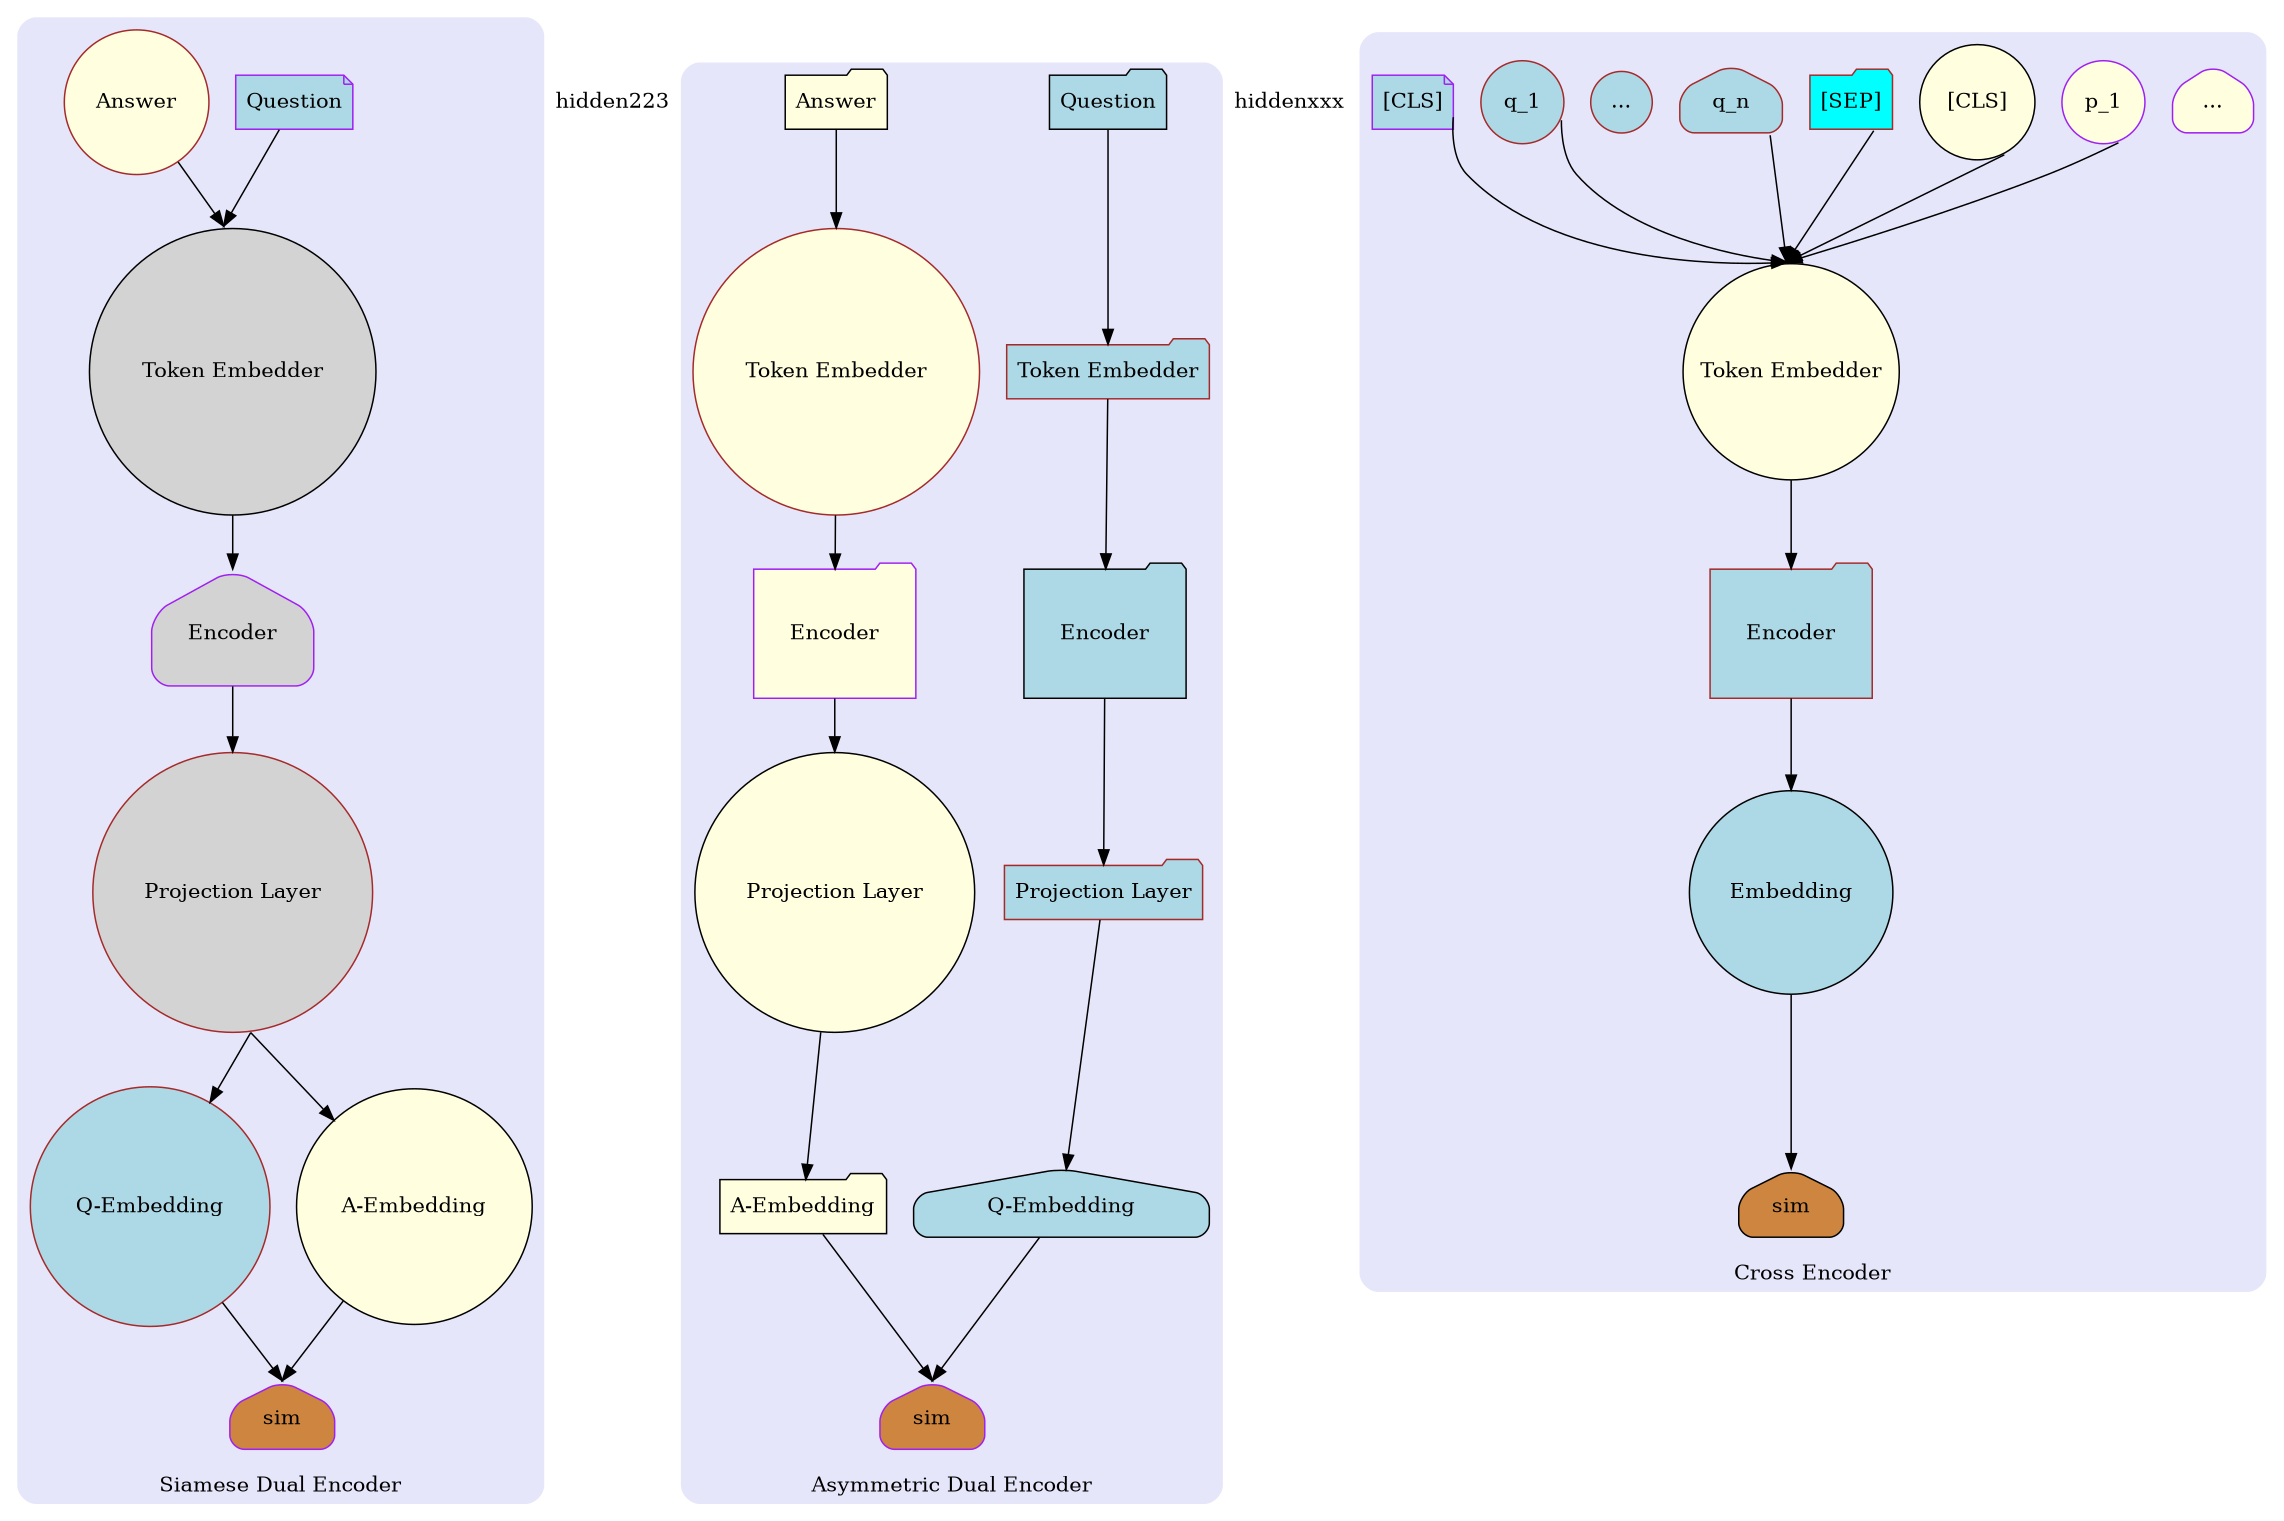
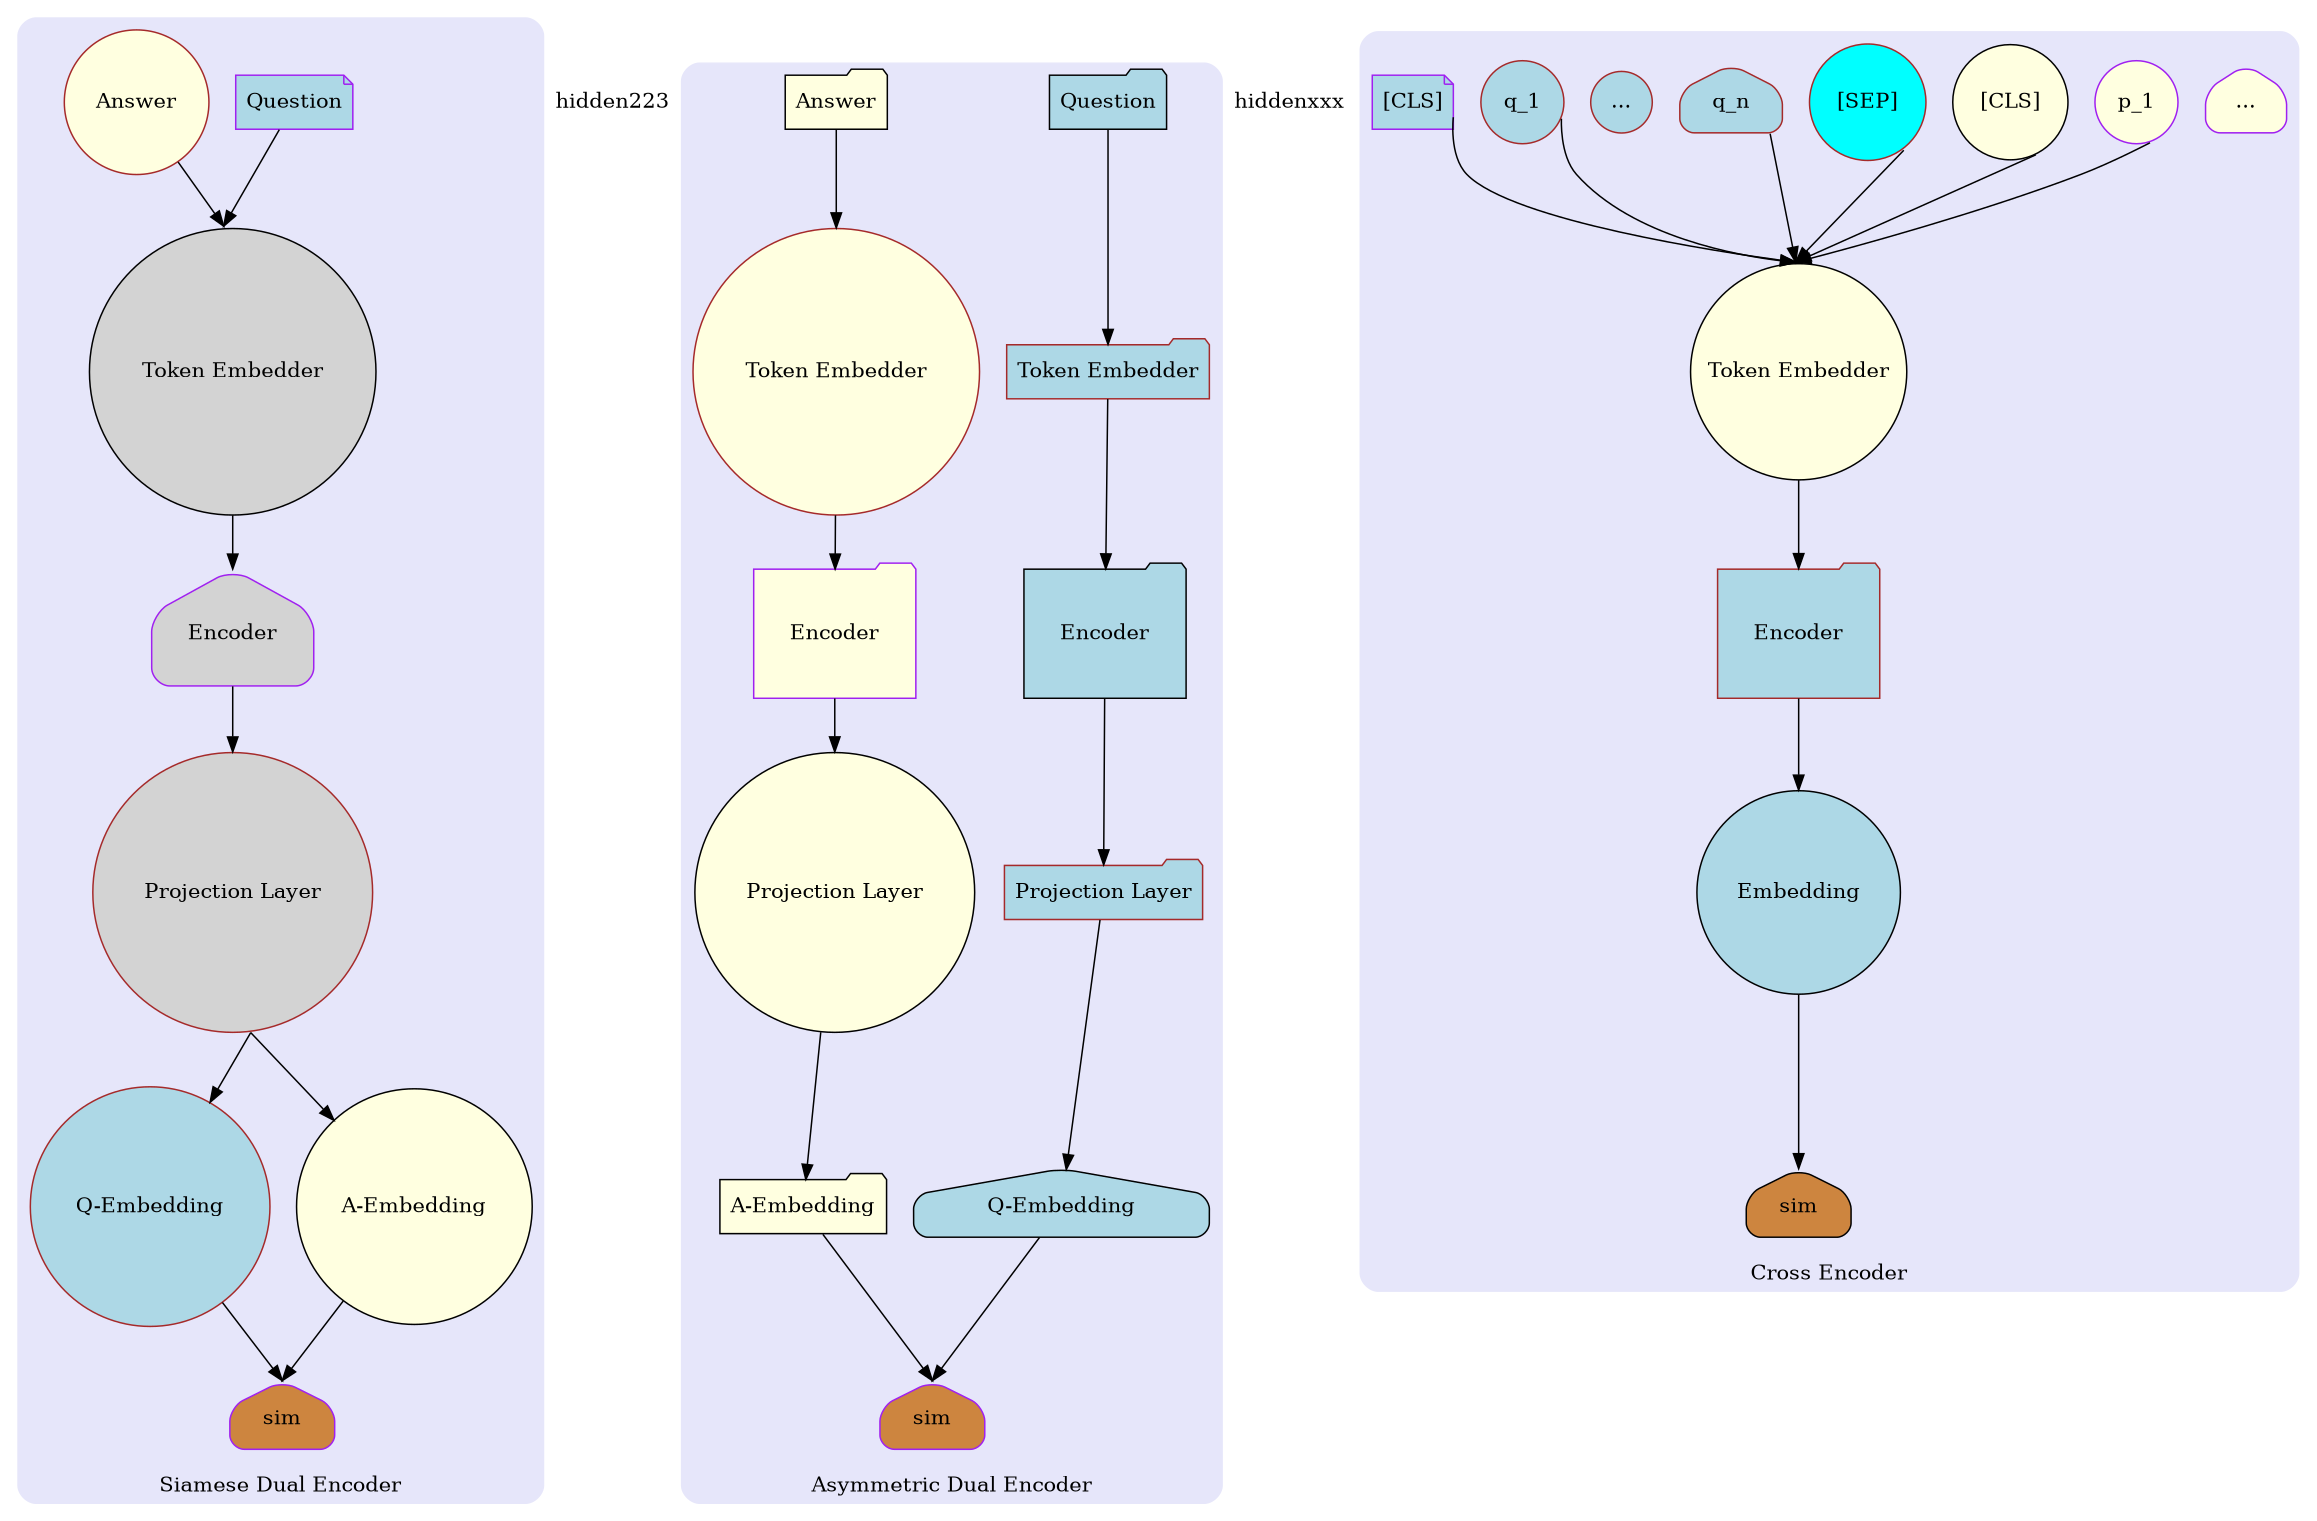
  digraph {
    node [color=black fillcolor=lightblue margin=0.1 shape=circle style="rounded,filled"]
    edge [samehead=h1 sametail=t1]
    n1 [color=purple label=Question shape=note style="filled,rounded"]
    n2 [color=brown fillcolor=lightyellow label=Answer style="filled,rounded"]
    n3 [color=brown label="Q-Embedding"]
    n4 [fillcolor=lightyellow label="A-Embedding"]
    n5 [fillcolor=lightgrey label="Token Embedder"]
    n6 [color=purple fillcolor=lightgrey height=1.2 label=Encoder shape=house width=1.5]
    n7 [color=brown fillcolor=lightgrey label="Projection Layer"]
    n8 [color=purple fillcolor=peru label=sim shape=house]
    hidden223 [height=0 margin=0 shape=none width=1 fillcolor="" style=""]
    n10 [label=Question shape=folder style="filled,rounded"]
    n11 [fillcolor=lightyellow label=Answer shape=folder style="filled,rounded"]
    n12 [label="Q-Embedding" shape=house]
    n13 [fillcolor=lightyellow label="A-Embedding" shape=folder]
    n14 [color=brown label="Token Embedder" shape=folder]
    n15 [color=brown fillcolor=lightyellow label="Token Embedder"]
    n16 [height=1.2 label=Encoder shape=folder width=1.5]
    n17 [color=purple fillcolor=lightyellow height=1.2 label=Encoder shape=folder width=1.5]
    n18 [color=brown label="Projection Layer" shape=folder]
    n19 [fillcolor=lightyellow label="Projection Layer"]
    n20 [color=purple fillcolor=peru label=sim shape=house]
    hiddenxxx [color=purple height=0 margin=0 shape=none width=1 fillcolor="" style=""]
    n22 [color=purple label="[CLS]" shape=note style="filled,rounded"]
    n23 [color=brown label=q_1 style="filled,rounded"]
    n24 [color=brown label="..." style="filled,rounded"]
    n25 [color=brown label=q_n shape=house style="filled,rounded"]
-   n26 [color=brown fillcolor=cyan label="[SEP]" shape=folder style="filled,rounded"]
+   n26 [color=brown fillcolor=cyan label="[SEP]" style="filled,rounded"]
    n27 [fillcolor=lightyellow label="[CLS]" style="filled,rounded"]
    n28 [color=purple fillcolor=lightyellow label=p_1 style="filled,rounded"]
    n29 [color=purple fillcolor=lightyellow label="..." shape=house style="filled,rounded"]
    n30 [fillcolor=lightyellow label="Token Embedder" width=2]
    n31 [color=brown height=1.2 label=Encoder shape=folder width=1.5]
    n32 [label=Embedding]
    n33 [fillcolor=peru label=sim shape=house]
    subgraph cluster_1 {
      color=lavender
      label="Siamese Dual Encoder"
      labelloc=b
      style="filled,rounded"
      n5
      n6
      n7
      n8
      subgraph sub_2 {
        color=lavender
        label="Siamese Dual Encoder"
        labelloc=b
        rank=same
        style="filled,rounded"
        n1
        n2
      }
      subgraph sub_3 {
        color=lavender
        label="Siamese Dual Encoder"
        labelloc=b
        style="filled,rounded"
        n1
        n2
      }
      subgraph sub_4 {
        color=lavender
        label="Siamese Dual Encoder"
        labelloc=b
        style="filled,rounded"
        n3
        n4
      }
      subgraph sub_5 {
        color=lavender
        label="Siamese Dual Encoder"
        labelloc=b
        style="filled,rounded"
        n3
        n4
      }
    }
    subgraph sub_6 {
      hidden223
    }
    subgraph cluster_7 {
      color=lavender
      label="Asymmetric Dual Encoder"
      labelloc=b
      style="filled,rounded"
      n14
      n15
      n16
      n17
      n18
      n19
      n20
      subgraph sub_8 {
        color=lavender
        label="Asymmetric Dual Encoder"
        labelloc=b
        rank=same
        style="filled,rounded"
        n10
        n11
      }
      subgraph sub_9 {
        color=lavender
        label="Asymmetric Dual Encoder"
        labelloc=b
        style="filled,rounded"
        n12
        n13
      }
    }
    subgraph sub_10 {
      hiddenxxx
    }
    subgraph cluster_11 {
      color=lavender
      label="Cross Encoder"
      labelloc=b
      style="filled,rounded"
      n30
      n31
      n32
      n33
      subgraph sub_12 {
        color=lavender
        label="Cross Encoder"
        labelloc=b
        rank=same
        style="filled,rounded"
        n22
        n23
        n24
        n25
        n26
        n27
        n28
        n29
      }
      subgraph sub_13 {
        color=lavender
        label="Cross Encoder"
        labelloc=b
        style="filled,rounded"
        n22
        n23
        n25
        n26
        n27
        n28
      }
    }
    n1 -> n5
    n2 -> n5
    n3 -> n8
    n4 -> n8
    n5 -> n6
    n6 -> n7
    n7 -> n3
    n7 -> n4
    n10 -> n14
    n11 -> n15
    n12 -> n20
    n13 -> n20
    n14 -> n16
    n15 -> n17
    n16 -> n18
    n17 -> n19
    n18 -> n12
    n19 -> n13
    n22 -> n23 [style=invis]
    n22 -> n30
    n23 -> n24 [style=invis]
    n23 -> n30
    n24 -> n25 [style=invis]
    n25 -> n26 [style=invis]
    n25 -> n30
    n26 -> n27 [style=invis]
    n26 -> n30
    n27 -> n28 [style=invis]
    n27 -> n30
    n28 -> n29 [style=invis]
    n28 -> n30
    n30 -> n31
    n31 -> n32
    n32 -> n33
  }
